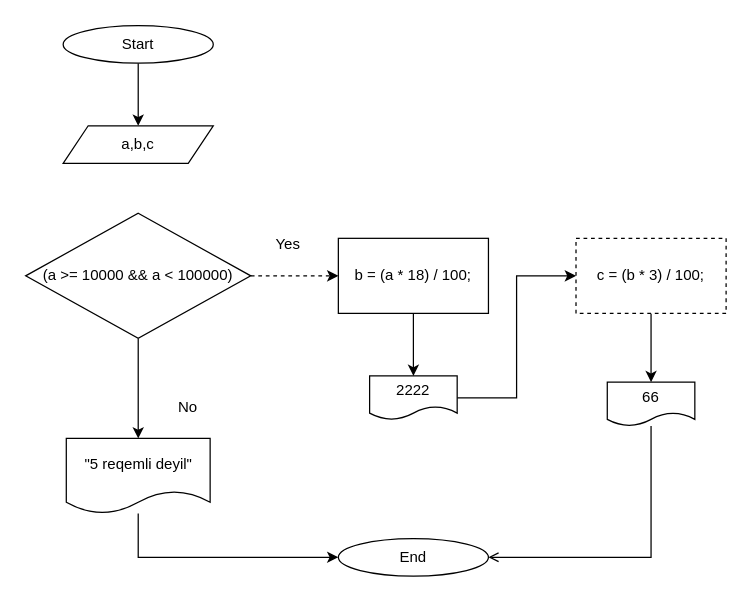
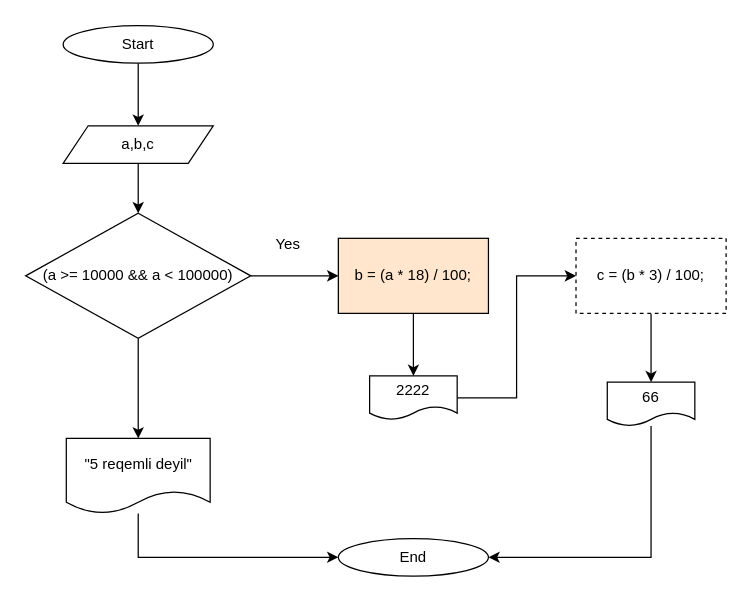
  <mxCell id="0" />
  <mxCell id="1" parent="0" />
  <mxCell id="2" style="edgeStyle=orthogonalEdgeStyle;rounded=0;orthogonalLoop=1;jettySize=auto;html=1;exitX=0.5;exitY=1;exitDx=0;exitDy=0;entryX=0.5;entryY=0;entryDx=0;entryDy=0;" edge="1" parent="1" source="3" target="6"><mxGeometry relative="1" as="geometry" /></mxCell>
  <mxCell id="3" value="Start" style="ellipse;whiteSpace=wrap;html=1;" vertex="1" parent="1"><mxGeometry x="50" width="120" height="30" as="geometry" y="20" /></mxCell>
  <mxCell id="4" value="End" style="ellipse;whiteSpace=wrap;html=1;" vertex="1" parent="1"><mxGeometry x="270" y="430" width="120" height="30" as="geometry" /></mxCell>
+ <mxCell id="5" style="edgeStyle=orthogonalEdgeStyle;rounded=0;orthogonalLoop=1;jettySize=auto;html=1;exitX=0.5;exitY=1;exitDx=0;exitDy=0;entryX=0.5;entryY=0;entryDx=0;entryDy=0;" edge="1" parent="1" source="6" target="9"><mxGeometry relative="1" as="geometry" /></mxCell>
  <mxCell id="6" value="a,b,c" style="shape=parallelogram;perimeter=parallelogramPerimeter;whiteSpace=wrap;html=1;fixedSize=1;" vertex="1" parent="1"><mxGeometry x="50" y="100" width="120" height="30" as="geometry" /></mxCell>
- <mxCell id="7" style="edgeStyle=orthogonalEdgeStyle;rounded=0;orthogonalLoop=1;jettySize=auto;html=1;exitX=1;exitY=0.5;exitDx=0;exitDy=0;entryX=0;entryY=0.5;entryDx=0;entryDy=0;dashed=1;" edge="1" parent="1" source="9" target="11"><mxGeometry relative="1" as="geometry" /></mxCell>
+ <mxCell id="7" style="edgeStyle=orthogonalEdgeStyle;rounded=0;orthogonalLoop=1;jettySize=auto;html=1;exitX=1;exitY=0.5;exitDx=0;exitDy=0;entryX=0;entryY=0.5;entryDx=0;entryDy=0;" edge="1" parent="1" source="9" target="11"><mxGeometry relative="1" as="geometry" /></mxCell>
  <mxCell id="8" style="edgeStyle=orthogonalEdgeStyle;rounded=0;orthogonalLoop=1;jettySize=auto;html=1;" edge="1" parent="1" source="9" target="21"><mxGeometry relative="1" as="geometry" /></mxCell>
  <mxCell id="9" value="(a &amp;gt;= 10000 &amp;amp;&amp;amp; a &amp;lt; 100000)" style="rhombus;whiteSpace=wrap;html=1;" vertex="1" parent="1"><mxGeometry x="20" y="170" width="180" height="100" as="geometry" /></mxCell>
  <mxCell id="10" style="edgeStyle=orthogonalEdgeStyle;rounded=0;orthogonalLoop=1;jettySize=auto;html=1;exitX=0.5;exitY=1;exitDx=0;exitDy=0;entryX=0.5;entryY=0;entryDx=0;entryDy=0;" edge="1" parent="1" source="11" target="17"><mxGeometry relative="1" as="geometry" /></mxCell>
- <mxCell id="11" value="b = (a * 18) / 100;" style="rounded=0;whiteSpace=wrap;html=1;" vertex="1" parent="1"><mxGeometry x="270" y="190" width="120" height="60" as="geometry" /></mxCell>
+ <mxCell id="11" value="b = (a * 18) / 100;" style="rounded=0;whiteSpace=wrap;html=1;fillColor=#ffe6cc;" vertex="1" parent="1"><mxGeometry x="270" y="190" width="120" height="60" as="geometry" /></mxCell>
  <mxCell id="12" style="edgeStyle=orthogonalEdgeStyle;rounded=0;orthogonalLoop=1;jettySize=auto;html=1;" edge="1" parent="1" source="13" target="19"><mxGeometry relative="1" as="geometry" /></mxCell>
  <mxCell id="13" value="c = (b * 3) / 100;" style="rounded=0;whiteSpace=wrap;html=1;dashed=1;" vertex="1" parent="1"><mxGeometry x="460" y="190" width="120" height="60" as="geometry" /></mxCell>
  <mxCell id="14" value="Yes" style="text;html=1;strokeColor=none;fillColor=none;align=center;verticalAlign=middle;whiteSpace=wrap;rounded=0;" vertex="1" parent="1"><mxGeometry x="200" y="180" width="60" height="30" as="geometry" /></mxCell>
- <mxCell id="15" value="No" style="text;html=1;strokeColor=none;fillColor=none;align=center;verticalAlign=middle;whiteSpace=wrap;rounded=0;" vertex="1" parent="1"><mxGeometry x="120" y="310" width="60" height="30" as="geometry" /></mxCell>
  <mxCell id="16" style="edgeStyle=orthogonalEdgeStyle;rounded=0;orthogonalLoop=1;jettySize=auto;html=1;entryX=0;entryY=0.5;entryDx=0;entryDy=0;" edge="1" parent="1" source="17" target="13"><mxGeometry relative="1" as="geometry" /></mxCell>
  <mxCell id="17" value="2222" style="shape=document;whiteSpace=wrap;html=1;boundedLbl=1;" vertex="1" parent="1"><mxGeometry x="295" y="300" width="70" height="35" as="geometry" /></mxCell>
- <mxCell id="18" style="edgeStyle=orthogonalEdgeStyle;rounded=0;orthogonalLoop=1;jettySize=auto;html=1;entryX=1;entryY=0.5;entryDx=0;entryDy=0;endArrow=open;" edge="1" parent="1" source="19" target="4"><mxGeometry relative="1" as="geometry"><Array as="points"><mxPoint x="520" y="445" /></Array></mxGeometry></mxCell>
+ <mxCell id="18" style="edgeStyle=orthogonalEdgeStyle;rounded=0;orthogonalLoop=1;jettySize=auto;html=1;entryX=1;entryY=0.5;entryDx=0;entryDy=0;" edge="1" parent="1" source="19" target="4"><mxGeometry relative="1" as="geometry"><Array as="points"><mxPoint x="520" y="445" /></Array></mxGeometry></mxCell>
  <mxCell id="19" value="66" style="shape=document;whiteSpace=wrap;html=1;boundedLbl=1;" vertex="1" parent="1"><mxGeometry x="485" y="305" width="70" height="35" as="geometry" /></mxCell>
  <mxCell id="20" style="edgeStyle=orthogonalEdgeStyle;rounded=0;orthogonalLoop=1;jettySize=auto;html=1;entryX=0;entryY=0.5;entryDx=0;entryDy=0;" edge="1" parent="1" source="21" target="4"><mxGeometry relative="1" as="geometry"><Array as="points"><mxPoint x="110" y="445" /></Array></mxGeometry></mxCell>
  <mxCell id="21" value="&quot;5 reqemli deyil&quot;" style="shape=document;whiteSpace=wrap;html=1;boundedLbl=1;" vertex="1" parent="1"><mxGeometry x="52.5" y="350" width="115" height="60" as="geometry" /></mxCell>
